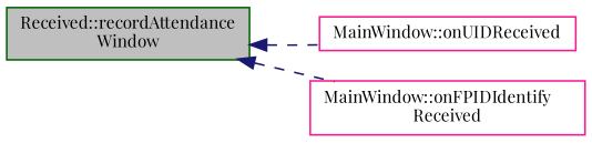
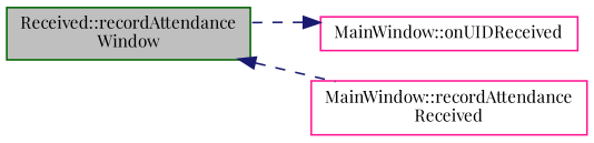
  digraph {
    fontname="Playfair Display"
    rankdir=LR
    node [color=deeppink fillcolor=white fontname="Playfair Display" fontsize=10 shape=record style=filled]
    edge [color=midnightblue dir=back fontname="Playfair Display" fontsize=10 labelfontname=Helvetica labelfontsize=10 style=dashed]
    n1 [color=darkgreen fillcolor=grey75 fontcolor=black height=0.2 label="Received::recordAttendance\lWindow" width=0.4]
    n2 [height=0.2 label="MainWindow::onUIDReceived" width=0.4]
-   n3 [height=0.2 label="MainWindow::onFPIDIdentify\lReceived" width=0.4]
-   n1 -> n2
+   n3 [height=0.2 label="MainWindow::recordAttendance\lReceived" width=0.4]
+   n2 -> n1
    n1 -> n3
  }
